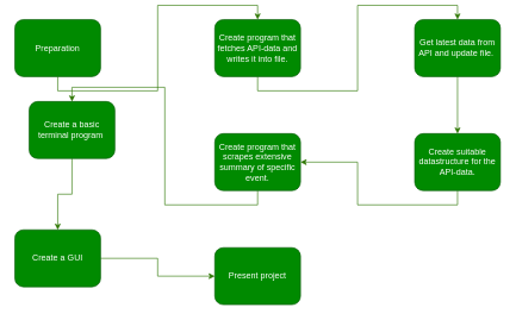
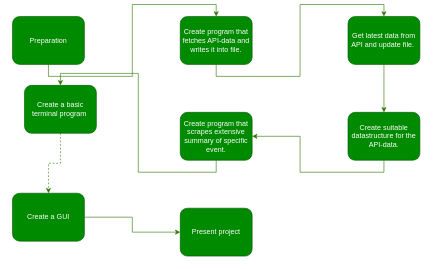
  <mxCell id="0" />
  <mxCell id="1" parent="0" />
  <mxCell id="2" style="edgeStyle=orthogonalEdgeStyle;rounded=0;orthogonalLoop=1;jettySize=auto;html=1;exitX=0.5;exitY=1;exitDx=0;exitDy=0;entryX=0.5;entryY=0;entryDx=0;entryDy=0;fillColor=#60a917;strokeColor=#2D7600;" parent="1" source="3" target="5" edge="1"><mxGeometry relative="1" as="geometry" /></mxCell>
  <mxCell id="3" value="Preparation" style="rounded=1;whiteSpace=wrap;html=1;fillColor=#008a00;strokeColor=#005700;fontColor=#ffffff;" parent="1" vertex="1"><mxGeometry x="20" y="20" width="120" height="80" as="geometry" /></mxCell>
  <mxCell id="4" style="edgeStyle=orthogonalEdgeStyle;rounded=0;orthogonalLoop=1;jettySize=auto;html=1;exitX=0.5;exitY=1;exitDx=0;exitDy=0;entryX=0.5;entryY=0;entryDx=0;entryDy=0;fillColor=#60a917;strokeColor=#2D7600;" parent="1" source="5" target="7" edge="1"><mxGeometry relative="1" as="geometry" /></mxCell>
  <mxCell id="5" value="Create program that fetches API-data and writes it into file." style="rounded=1;whiteSpace=wrap;html=1;fillColor=#008a00;strokeColor=#005700;fontColor=#ffffff;" parent="1" vertex="1"><mxGeometry x="300" y="20" width="120" height="80" as="geometry" /></mxCell>
  <mxCell id="6" style="edgeStyle=orthogonalEdgeStyle;rounded=0;orthogonalLoop=1;jettySize=auto;html=1;exitX=0.5;exitY=1;exitDx=0;exitDy=0;entryX=0.5;entryY=0;entryDx=0;entryDy=0;fillColor=#60a917;strokeColor=#2D7600;" parent="1" source="7" target="9" edge="1"><mxGeometry relative="1" as="geometry" /></mxCell>
  <mxCell id="7" value="Get latest data from API and update file.&amp;nbsp;" style="rounded=1;whiteSpace=wrap;html=1;fillColor=#008a00;strokeColor=#005700;fontColor=#ffffff;" parent="1" vertex="1"><mxGeometry x="580" y="20" width="120" height="80" as="geometry" /></mxCell>
  <mxCell id="8" style="edgeStyle=orthogonalEdgeStyle;rounded=0;orthogonalLoop=1;jettySize=auto;html=1;exitX=0.5;exitY=1;exitDx=0;exitDy=0;fillColor=#60a917;strokeColor=#2D7600;" parent="1" source="9" target="11" edge="1"><mxGeometry relative="1" as="geometry" /></mxCell>
  <mxCell id="9" value="Create suitable datastructure for the API-data." style="rounded=1;whiteSpace=wrap;html=1;fillColor=#008a00;strokeColor=#005700;fontColor=#ffffff;" parent="1" vertex="1"><mxGeometry x="580" y="180" width="120" height="80" as="geometry" /></mxCell>
  <mxCell id="10" style="edgeStyle=orthogonalEdgeStyle;rounded=0;orthogonalLoop=1;jettySize=auto;html=1;exitX=0.5;exitY=1;exitDx=0;exitDy=0;entryX=0.5;entryY=0;entryDx=0;entryDy=0;fillColor=#60a917;strokeColor=#2D7600;" parent="1" source="11" target="13" edge="1"><mxGeometry relative="1" as="geometry" /></mxCell>
  <mxCell id="11" value="Create program that scrapes extensive summary of specific event." style="rounded=1;whiteSpace=wrap;html=1;fillColor=#008a00;strokeColor=#005700;fontColor=#ffffff;" parent="1" vertex="1"><mxGeometry x="300" y="180" width="120" height="80" as="geometry" /></mxCell>
- <mxCell id="12" style="edgeStyle=orthogonalEdgeStyle;rounded=0;orthogonalLoop=1;jettySize=auto;html=1;exitX=0.5;exitY=1;exitDx=0;exitDy=0;entryX=0.5;entryY=0;entryDx=0;entryDy=0;fillColor=#60a917;strokeColor=#2D7600;" parent="1" source="13" target="15" edge="1"><mxGeometry relative="1" as="geometry" /></mxCell>
+ <mxCell id="12" style="edgeStyle=orthogonalEdgeStyle;rounded=0;orthogonalLoop=1;jettySize=auto;html=1;exitX=0.5;exitY=1;exitDx=0;exitDy=0;entryX=0.5;entryY=0;entryDx=0;entryDy=0;fillColor=#60a917;strokeColor=#2D7600;dashed=1;" parent="1" source="13" target="15" edge="1"><mxGeometry relative="1" as="geometry" /></mxCell>
  <mxCell id="13" value="Create a basic terminal program&amp;nbsp;" style="rounded=1;whiteSpace=wrap;html=1;fillColor=#008a00;strokeColor=#005700;fontColor=#ffffff;" parent="1" vertex="1"><mxGeometry x="40" y="135" width="120" height="80" as="geometry" /></mxCell>
  <mxCell id="14" style="edgeStyle=orthogonalEdgeStyle;rounded=0;orthogonalLoop=1;jettySize=auto;html=1;exitX=1;exitY=0.5;exitDx=0;exitDy=0;fillColor=#60a917;strokeColor=#2D7600;" parent="1" source="15" target="16" edge="1"><mxGeometry relative="1" as="geometry" /></mxCell>
  <mxCell id="15" value="Create a GUI&lt;br&gt;" style="rounded=1;whiteSpace=wrap;html=1;fillColor=#008a00;strokeColor=#005700;fontColor=#ffffff;" parent="1" vertex="1"><mxGeometry x="20" y="315" width="120" height="80" as="geometry" /></mxCell>
  <mxCell id="16" value="Present project" style="rounded=1;whiteSpace=wrap;html=1;fillColor=#008a00;strokeColor=#005700;fontColor=#ffffff;" parent="1" vertex="1"><mxGeometry x="300" y="340" width="120" height="80" as="geometry" /></mxCell>
